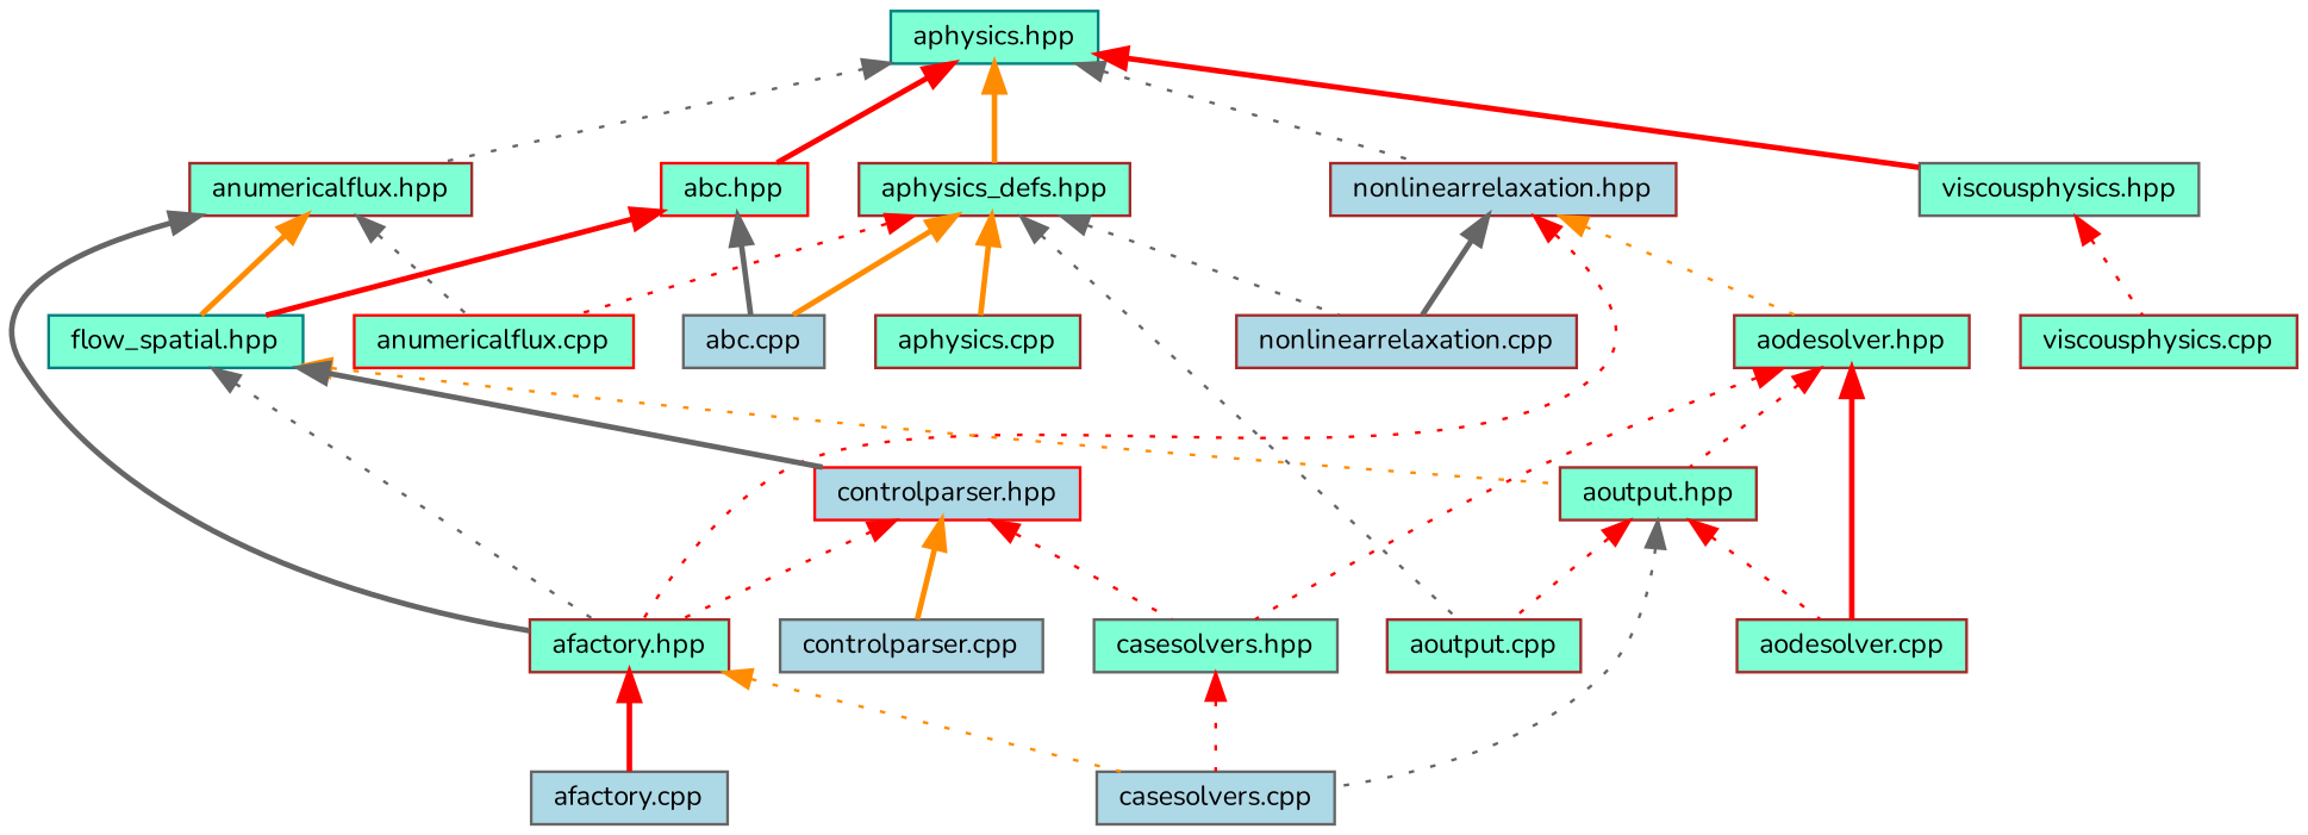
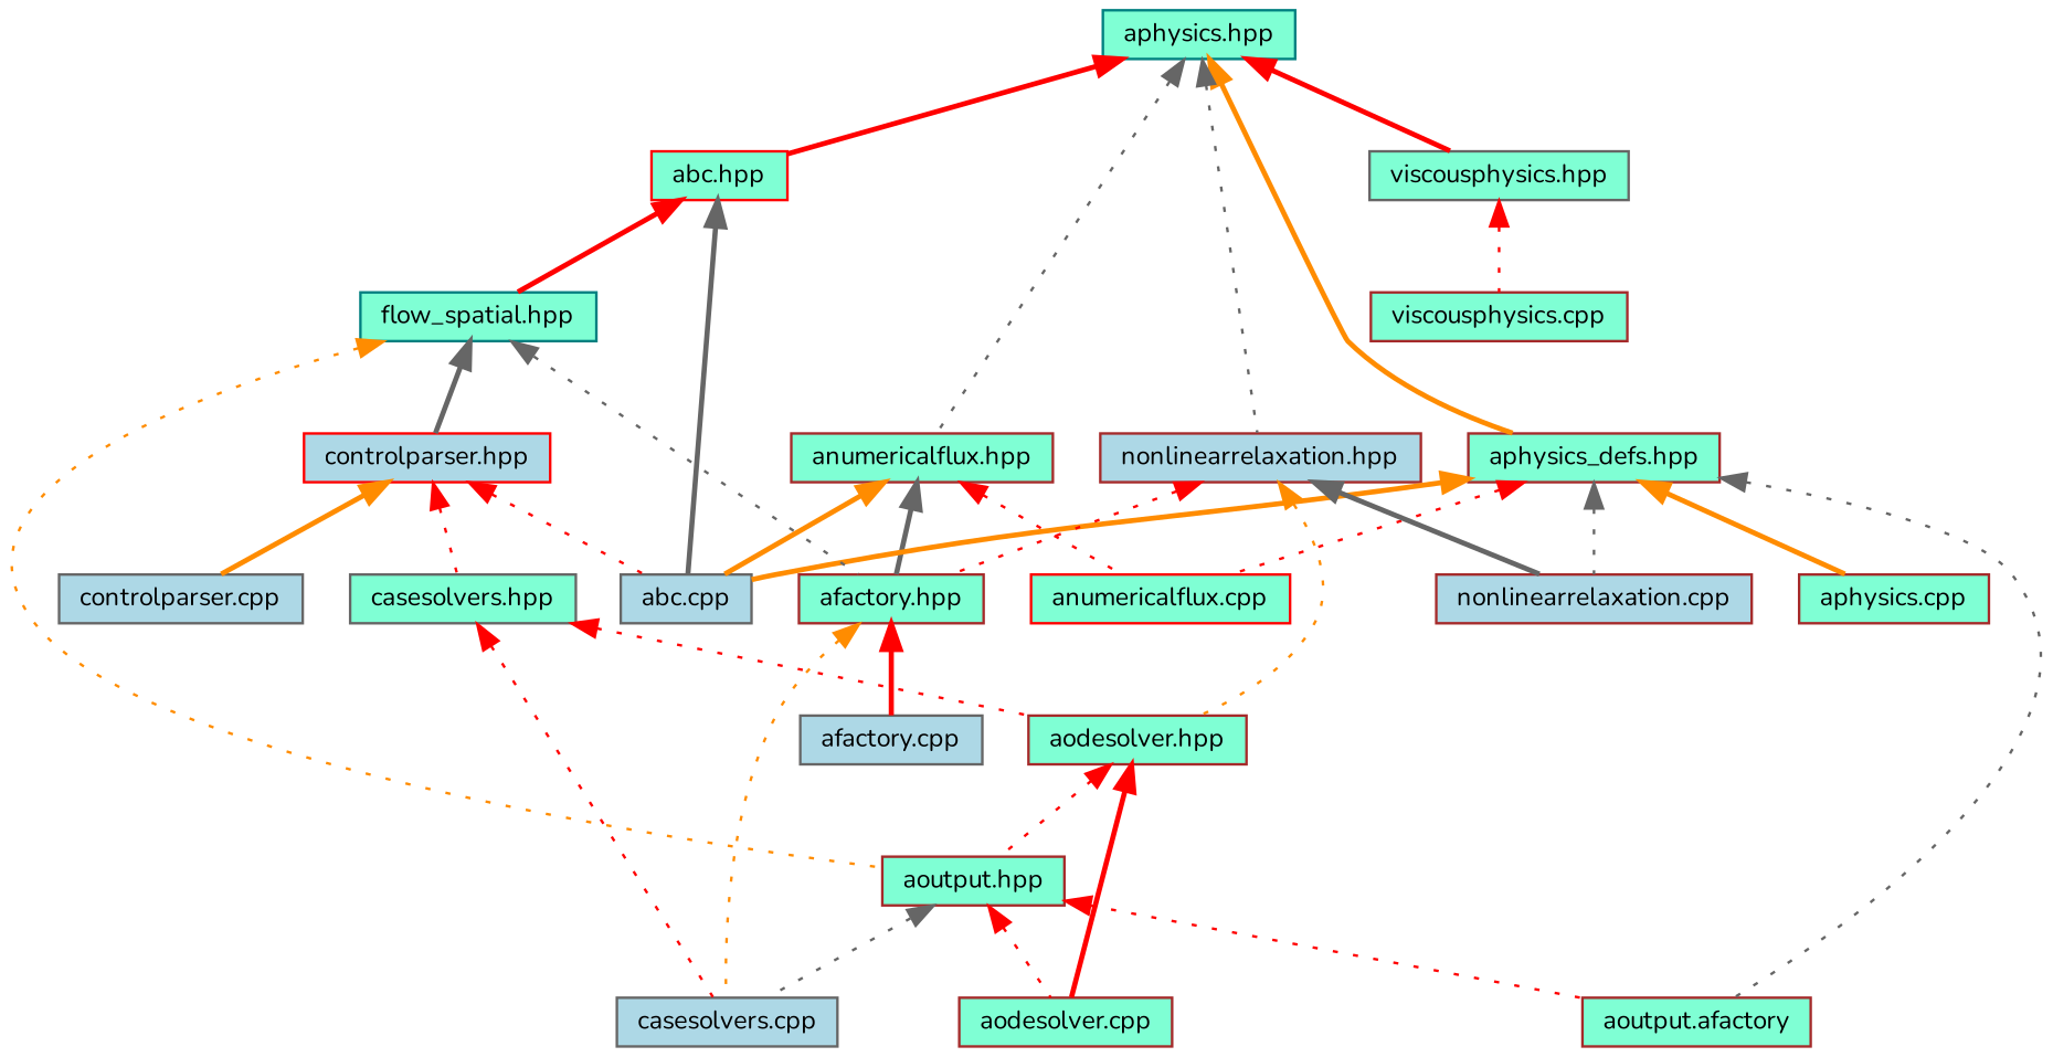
  digraph {
    fontname=Nunito
    node [color=brown fillcolor=aquamarine fontname=Nunito fontsize=10 shape=box style=filled]
    edge [color=red dir=back fontname=Nunito fontsize=10 labelfontname=Helvetica labelfontsize=10 style=dotted]
    n1 [color=teal fontcolor=black height=0.2 label="aphysics.hpp" width=0.4]
    n2 [color=red height=0.2 label="abc.hpp" width=0.4]
    n3 [height=0.2 label="anumericalflux.hpp" width=0.4]
    n4 [height=0.2 label="aphysics_defs.hpp" width=0.4]
    n5 [fillcolor=lightblue height=0.2 label="nonlinearrelaxation.hpp" width=0.4]
    n6 [color=gray40 height=0.2 label="viscousphysics.hpp" width=0.4]
    n7 [color=gray40 fillcolor=lightblue height=0.2 label="abc.cpp" width=0.4]
    n8 [color=teal height=0.2 label="flow_spatial.hpp" width=0.4]
    n9 [height=0.2 label="afactory.hpp" width=0.4]
    n10 [color=red height=0.2 label="anumericalflux.cpp" width=0.4]
-   n11 [height=0.2 label="aoutput.cpp" width=0.4]
+   n11 [height=0.2 label="aoutput.afactory" width=0.4]
    n12 [height=0.2 label="aphysics.cpp" width=0.4]
    n13 [fillcolor=lightblue height=0.2 label="nonlinearrelaxation.cpp" width=0.4]
    n14 [height=0.2 label="aodesolver.hpp" width=0.4]
    n15 [height=0.2 label="viscousphysics.cpp" width=0.4]
    n16 [height=0.2 label="aoutput.hpp" width=0.4]
    n17 [color=red fillcolor=lightblue height=0.2 label="controlparser.hpp" width=0.4]
    n18 [color=gray40 fillcolor=lightblue height=0.2 label="afactory.cpp" width=0.4]
    n19 [color=gray40 fillcolor=lightblue height=0.2 label="casesolvers.cpp" width=0.4]
    n20 [height=0.2 label="aodesolver.cpp" width=0.4]
    n21 [color=gray40 height=0.2 label="casesolvers.hpp" width=0.4]
    n22 [color=gray40 fillcolor=lightblue height=0.2 label="controlparser.cpp" width=0.4]
    n1 -> n2 [style=bold]
    n1 -> n3 [color=gray40]
    n1 -> n4 [color=darkorange style=bold]
    n1 -> n5 [color=gray40]
    n1 -> n6 [style=bold]
    n2 -> n7 [color=gray40 style=bold]
    n2 -> n8 [style=bold]
-   n3 -> n8 [color=darkorange style=bold]
+   n3 -> n7 [color=darkorange style=bold]
    n3 -> n9 [color=gray40 style=bold]
-   n3 -> n10 [color=gray40]
+   n3 -> n10
    n4 -> n7 [color=darkorange style=bold]
    n4 -> n10
    n4 -> n11 [color=gray40]
    n4 -> n12 [color=darkorange style=bold]
    n4 -> n13 [color=gray40]
    n5 -> n9
    n5 -> n13 [color=gray40 style=bold]
    n5 -> n14 [color=darkorange]
    n6 -> n15
    n8 -> n9 [color=gray40]
    n8 -> n16 [color=darkorange]
    n8 -> n17 [color=gray40 style=bold]
    n9 -> n18 [style=bold]
    n9 -> n19 [color=darkorange]
    n14 -> n16
    n14 -> n20 [style=bold]
-   n14 -> n21
+   n21 -> n14
    n16 -> n11
    n16 -> n19 [color=gray40]
    n16 -> n20
-   n17 -> n9
+   n17 -> n7
    n17 -> n21
    n17 -> n22 [color=darkorange style=bold]
    n21 -> n19
  }
